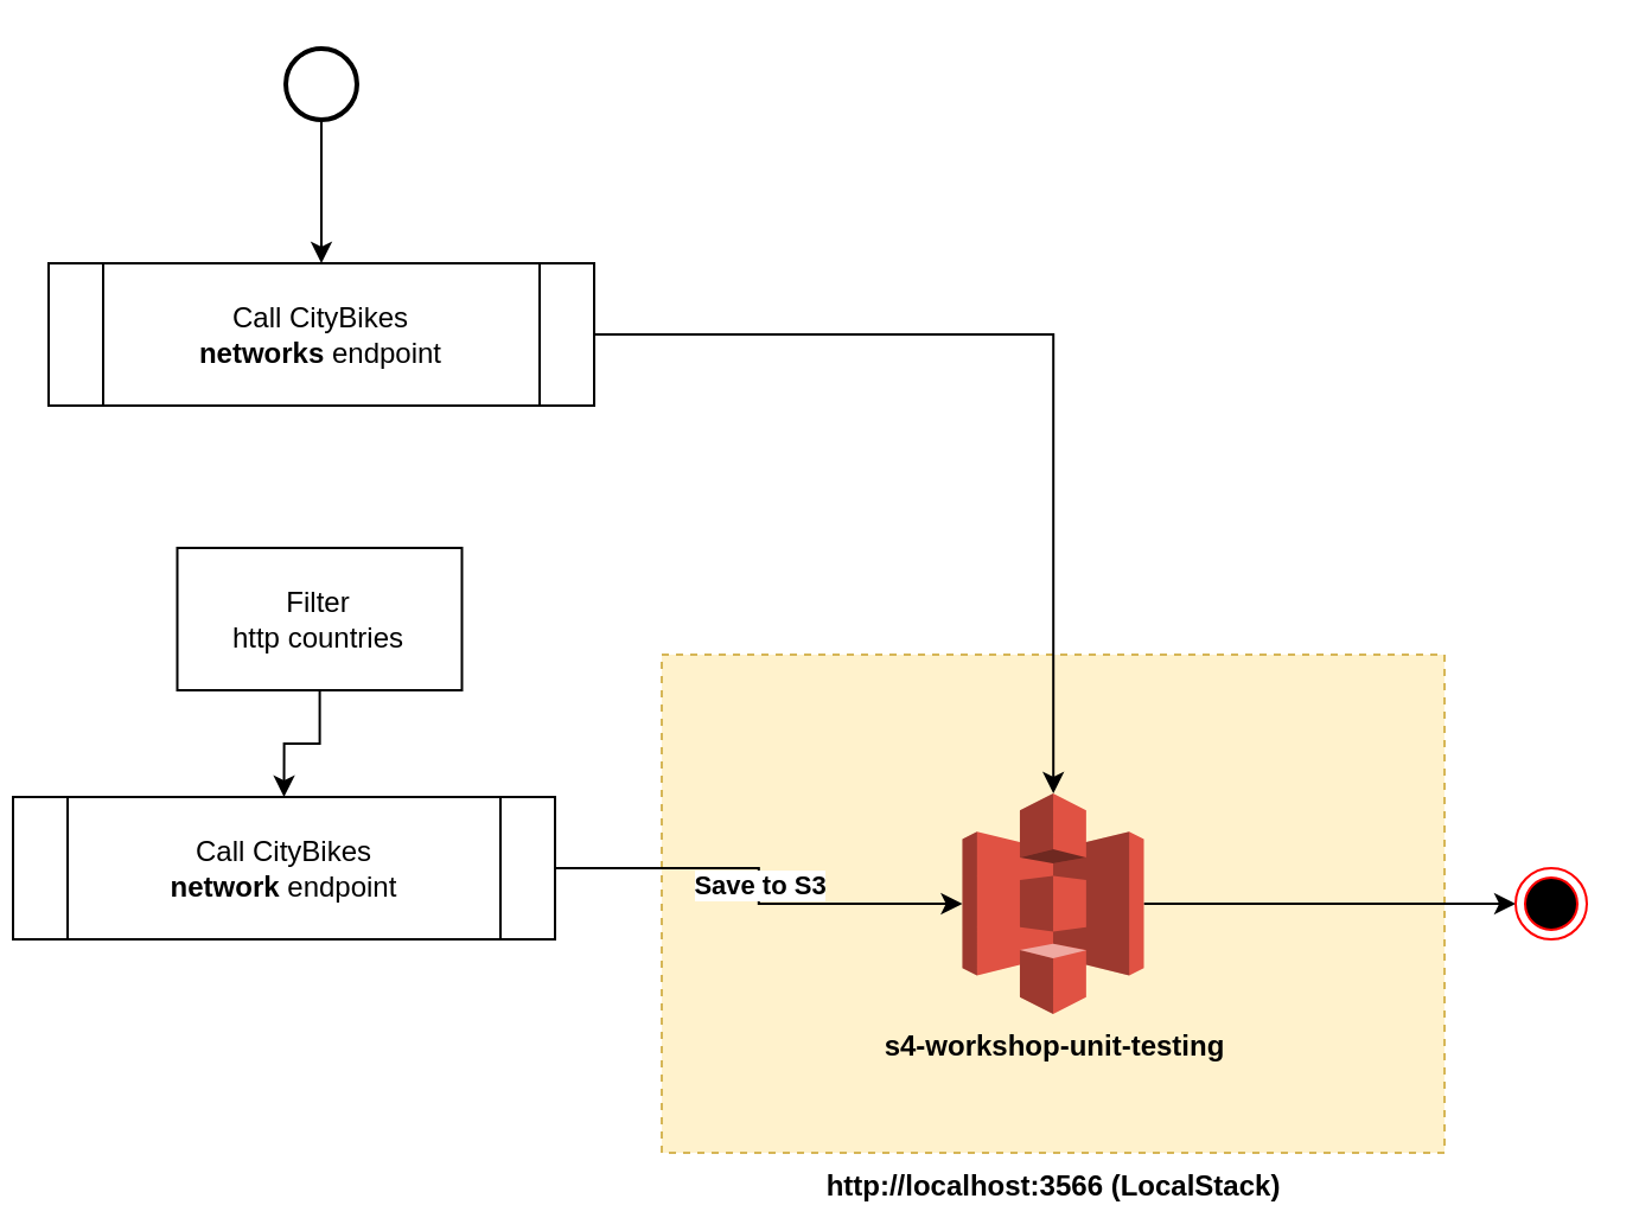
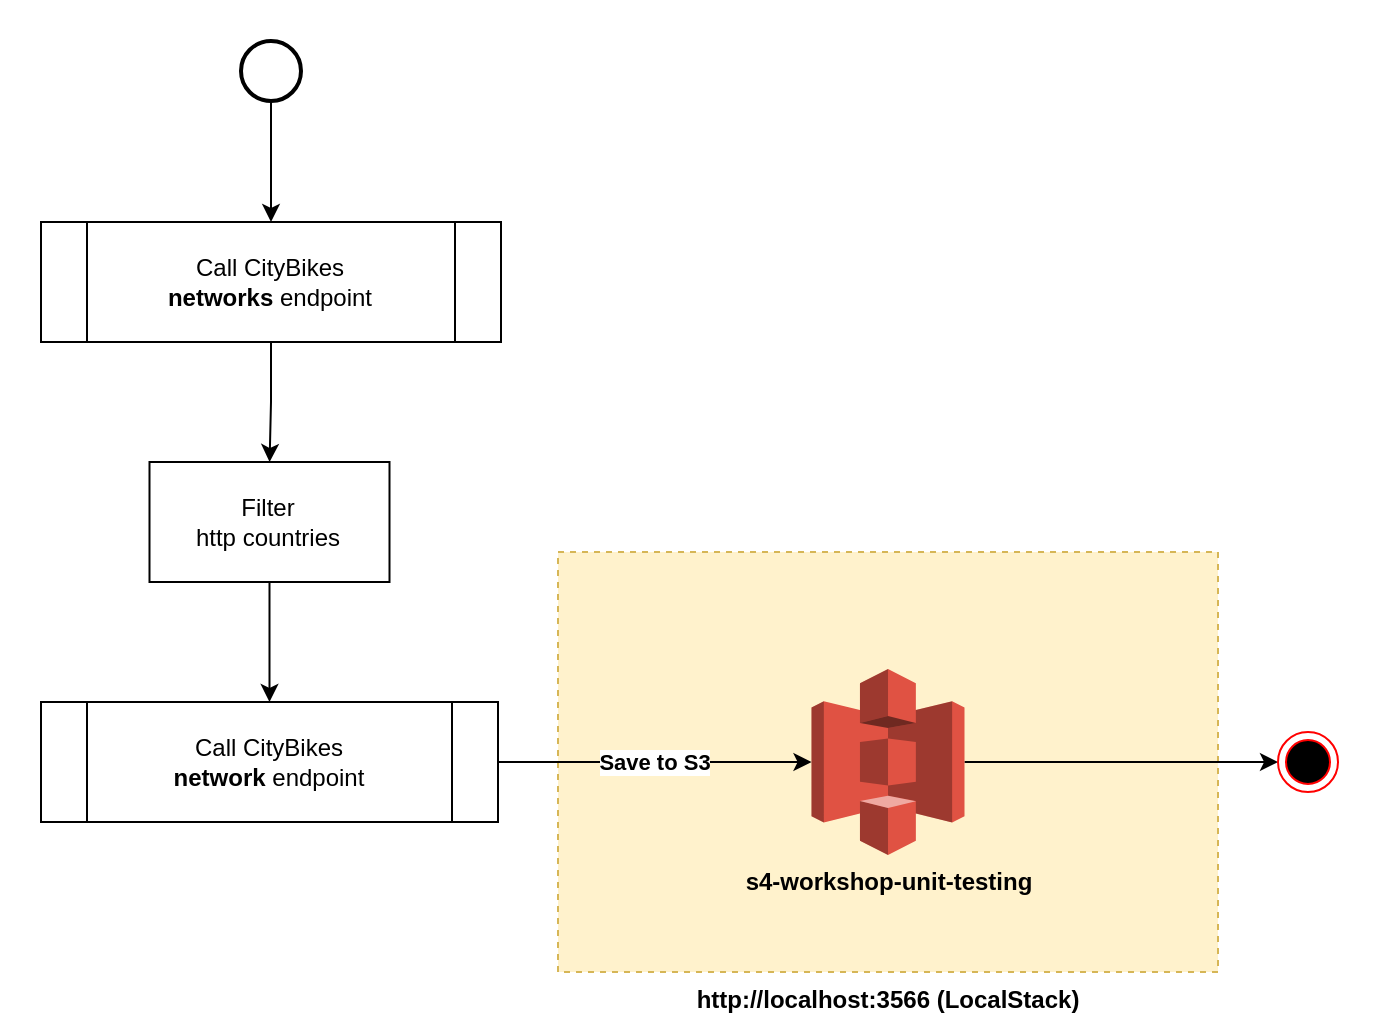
  <mxCell id="0" />
  <mxCell id="1" parent="0" />
  <mxCell id="2" value="&lt;b&gt;http://localhost:3566 (LocalStack)&lt;/b&gt;" style="rounded=0;whiteSpace=wrap;html=1;dashed=1;fillColor=#FFF2CC;strokeColor=#d6b656;labelPosition=center;verticalLabelPosition=bottom;align=center;verticalAlign=top;" parent="1" vertex="1"><mxGeometry x="278.5" y="275.5" width="330" height="210" as="geometry" /></mxCell>
  <mxCell id="3" style="edgeStyle=orthogonalEdgeStyle;rounded=0;orthogonalLoop=1;jettySize=auto;html=1;entryX=0;entryY=0.5;entryDx=0;entryDy=0;" parent="1" source="4" target="14" edge="1"><mxGeometry relative="1" as="geometry" /></mxCell>
  <mxCell id="4" value="&lt;b&gt;s4-workshop-unit-testing&lt;/b&gt;" style="outlineConnect=0;dashed=0;verticalLabelPosition=bottom;verticalAlign=top;align=center;html=1;shape=mxgraph.aws3.s3;fillColor=#E05243;gradientColor=none;labelBackgroundColor=none;" parent="1" vertex="1"><mxGeometry x="405.25" y="334" width="76.5" height="93" as="geometry" /></mxCell>
  <mxCell id="5" style="edgeStyle=orthogonalEdgeStyle;rounded=0;orthogonalLoop=1;jettySize=auto;html=1;entryX=0.5;entryY=0;entryDx=0;entryDy=0;exitX=0.5;exitY=1;exitDx=0;exitDy=0;exitPerimeter=0;" parent="1" source="6" target="8" edge="1"><mxGeometry relative="1" as="geometry"><mxPoint x="135" y="35" as="sourcePoint" /></mxGeometry></mxCell>
  <mxCell id="6" value="" style="strokeWidth=2;html=1;shape=mxgraph.flowchart.start_2;whiteSpace=wrap;labelBackgroundColor=none;aspect=fixed;" parent="1" vertex="1"><mxGeometry x="120" y="20" width="30" height="30" as="geometry" /></mxCell>
- <mxCell id="7" value="" style="edgeStyle=orthogonalEdgeStyle;rounded=0;orthogonalLoop=1;jettySize=auto;html=1;" parent="1" source="8" target="4" edge="1"><mxGeometry relative="1" as="geometry" /></mxCell>
+ <mxCell id="7" value="" style="edgeStyle=orthogonalEdgeStyle;rounded=0;orthogonalLoop=1;jettySize=auto;html=1;" parent="1" source="8" target="13" edge="1"><mxGeometry relative="1" as="geometry" /></mxCell>
  <mxCell id="8" value="Call CityBikes &lt;br&gt;&lt;b&gt;networks&lt;/b&gt; endpoint" style="shape=process;whiteSpace=wrap;html=1;backgroundOutline=1;labelBackgroundColor=none;" parent="1" vertex="1"><mxGeometry x="20" y="110.5" width="230" height="60" as="geometry" /></mxCell>
  <mxCell id="9" style="edgeStyle=orthogonalEdgeStyle;rounded=0;orthogonalLoop=1;jettySize=auto;html=1;entryX=0;entryY=0.5;entryDx=0;entryDy=0;entryPerimeter=0;" parent="1" source="11" target="4" edge="1"><mxGeometry relative="1" as="geometry" /></mxCell>
  <mxCell id="10" value="&lt;b&gt;Save to S3&lt;/b&gt;" style="edgeLabel;html=1;align=center;verticalAlign=middle;resizable=0;points=[];" parent="9" vertex="1" connectable="0"><mxGeometry relative="1" as="geometry"><mxPoint as="offset" /></mxGeometry></mxCell>
- <mxCell id="11" value="Call CityBikes&lt;br&gt;&lt;b&gt;network&lt;/b&gt; endpoint" style="shape=process;whiteSpace=wrap;html=1;backgroundOutline=1;labelBackgroundColor=none;" parent="1" vertex="1"><mxGeometry x="5" y="335.5" width="228.5" height="60" as="geometry" /></mxCell>
+ <mxCell id="11" value="Call CityBikes&lt;br&gt;&lt;b&gt;network&lt;/b&gt; endpoint" style="shape=process;whiteSpace=wrap;html=1;backgroundOutline=1;labelBackgroundColor=none;" parent="1" vertex="1"><mxGeometry x="20" y="350.5" width="228.5" height="60" as="geometry" /></mxCell>
  <mxCell id="12" style="edgeStyle=orthogonalEdgeStyle;rounded=0;orthogonalLoop=1;jettySize=auto;html=1;entryX=0.5;entryY=0;entryDx=0;entryDy=0;" parent="1" source="13" target="11" edge="1"><mxGeometry relative="1" as="geometry" /></mxCell>
  <mxCell id="13" value="Filter &lt;br&gt;http countries" style="whiteSpace=wrap;html=1;labelBackgroundColor=none;" parent="1" vertex="1"><mxGeometry x="74.25" y="230.5" width="120" height="60" as="geometry" /></mxCell>
  <mxCell id="14" value="" style="ellipse;html=1;shape=endState;fillColor=#000000;strokeColor=#ff0000;labelBackgroundColor=none;" parent="1" vertex="1"><mxGeometry x="638.5" y="365.5" width="30" height="30" as="geometry" /></mxCell>
